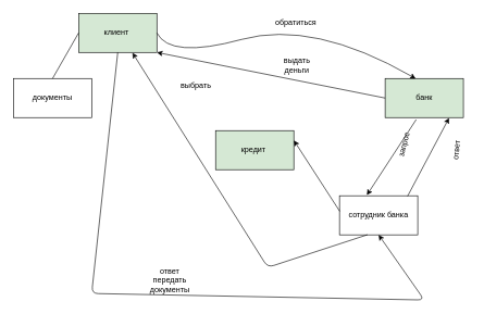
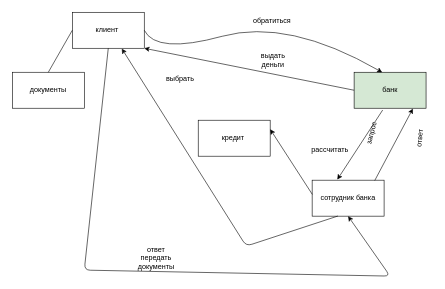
  <mxCell id="0" />
  <mxCell id="1" parent="0" />
- <mxCell id="2" value="клиент&amp;nbsp;" style="rounded=0;whiteSpace=wrap;html=1;fillColor=#d5e8d4;" parent="1" vertex="1"><mxGeometry x="120" y="20" width="120" height="60" as="geometry" /></mxCell>
+ <mxCell id="2" value="клиент&amp;nbsp;" style="rounded=0;whiteSpace=wrap;html=1;" parent="1" vertex="1"><mxGeometry x="120" y="20" width="120" height="60" as="geometry" /></mxCell>
  <mxCell id="3" value="банк" style="rounded=0;whiteSpace=wrap;html=1;fillColor=#d5e8d4;" parent="1" vertex="1"><mxGeometry x="590" y="120" width="120" height="60" as="geometry" /></mxCell>
- <mxCell id="4" value="кредит&amp;nbsp;" style="rounded=0;whiteSpace=wrap;html=1;fillColor=#d5e8d4;" parent="1" vertex="1"><mxGeometry x="330" y="200" width="120" height="60" as="geometry" /></mxCell>
+ <mxCell id="4" value="кредит&amp;nbsp;" style="rounded=0;whiteSpace=wrap;html=1;" parent="1" vertex="1"><mxGeometry x="330" y="200" width="120" height="60" as="geometry" /></mxCell>
  <mxCell id="5" value="сотрудник банка" style="rounded=0;whiteSpace=wrap;html=1;" parent="1" vertex="1"><mxGeometry x="520" y="300" width="120" height="60" as="geometry" /></mxCell>
  <mxCell id="6" value="документы" style="rounded=0;whiteSpace=wrap;html=1;" parent="1" vertex="1"><mxGeometry x="20" y="120" width="120" height="60" as="geometry" /></mxCell>
  <mxCell id="7" value="" style="curved=1;endArrow=classic;html=1;entryX=0.39;entryY=0.003;entryDx=0;entryDy=0;entryPerimeter=0;exitX=1;exitY=0.5;exitDx=0;exitDy=0;" parent="1" source="2" target="3" edge="1"><mxGeometry width="50" height="50" relative="1" as="geometry"><mxPoint x="300" y="100" as="sourcePoint" /><mxPoint x="350" y="50" as="targetPoint" /><Array as="points"><mxPoint x="260" y="90" /><mxPoint x="480" y="30" /></Array></mxGeometry></mxCell>
  <mxCell id="8" value="обратиться&amp;nbsp;" style="text;html=1;strokeColor=none;fillColor=none;align=center;verticalAlign=middle;whiteSpace=wrap;rounded=0;" parent="1" vertex="1"><mxGeometry x="385" y="30" width="140" height="10" as="geometry" /></mxCell>
  <mxCell id="9" value="" style="endArrow=classic;html=1;exitX=0.003;exitY=0.397;exitDx=0;exitDy=0;exitPerimeter=0;entryX=1;entryY=0.25;entryDx=0;entryDy=0;" parent="1" source="5" target="4" edge="1"><mxGeometry width="50" height="50" relative="1" as="geometry"><mxPoint x="520" y="410" as="sourcePoint" /><mxPoint x="570" y="360" as="targetPoint" /></mxGeometry></mxCell>
+ <mxCell id="10" value="рассчитать" style="text;html=1;strokeColor=none;fillColor=none;align=center;verticalAlign=middle;whiteSpace=wrap;rounded=0;" parent="1" vertex="1"><mxGeometry x="530" y="240" width="40" height="20" as="geometry" /></mxCell>
  <mxCell id="11" value="ответ&lt;br&gt;передать&lt;br&gt;документы" style="text;html=1;strokeColor=none;fillColor=none;align=center;verticalAlign=middle;whiteSpace=wrap;rounded=0;" parent="1" vertex="1"><mxGeometry x="240" y="420" width="40" height="20" as="geometry" /></mxCell>
  <mxCell id="12" value="выбрать" style="text;html=1;strokeColor=none;fillColor=none;align=center;verticalAlign=middle;whiteSpace=wrap;rounded=0;" parent="1" vertex="1"><mxGeometry x="280" y="130" width="40" as="geometry" /></mxCell>
  <mxCell id="13" value="" style="endArrow=classic;html=1;entryX=1;entryY=1;entryDx=0;entryDy=0;exitX=0;exitY=0.5;exitDx=0;exitDy=0;" parent="1" source="3" target="2" edge="1"><mxGeometry width="50" height="50" relative="1" as="geometry"><mxPoint x="550" y="180" as="sourcePoint" /><mxPoint x="600" y="130" as="targetPoint" /></mxGeometry></mxCell>
  <mxCell id="14" value="выдать деньги" style="text;html=1;strokeColor=none;fillColor=none;align=center;verticalAlign=middle;whiteSpace=wrap;rounded=0;" parent="1" vertex="1"><mxGeometry x="430" y="80" width="50" height="40" as="geometry" /></mxCell>
  <mxCell id="15" value="" style="endArrow=none;html=1;entryX=0;entryY=0.5;entryDx=0;entryDy=0;exitX=0.5;exitY=0;exitDx=0;exitDy=0;" edge="1" parent="1" source="6" target="2"><mxGeometry width="50" height="50" relative="1" as="geometry"><mxPoint x="20" y="100" as="sourcePoint" /><mxPoint x="110" y="50" as="targetPoint" /></mxGeometry></mxCell>
  <mxCell id="16" value="" style="endArrow=classic;html=1;entryX=0.817;entryY=1.01;entryDx=0;entryDy=0;entryPerimeter=0;exitX=0.87;exitY=0.01;exitDx=0;exitDy=0;exitPerimeter=0;" edge="1" parent="1" source="5" target="3"><mxGeometry width="50" height="50" relative="1" as="geometry"><mxPoint x="660" y="320" as="sourcePoint" /><mxPoint x="710" y="270" as="targetPoint" /></mxGeometry></mxCell>
  <mxCell id="17" value="" style="endArrow=classic;html=1;entryX=0.35;entryY=-0.017;entryDx=0;entryDy=0;entryPerimeter=0;exitX=0.397;exitY=1.05;exitDx=0;exitDy=0;exitPerimeter=0;" edge="1" parent="1" source="3" target="5"><mxGeometry width="50" height="50" relative="1" as="geometry"><mxPoint x="560" y="240" as="sourcePoint" /><mxPoint x="610" y="190" as="targetPoint" /></mxGeometry></mxCell>
  <mxCell id="18" value="запрос&amp;nbsp;" style="text;html=1;strokeColor=none;fillColor=none;align=center;verticalAlign=middle;whiteSpace=wrap;rounded=0;rotation=-75;" vertex="1" parent="1"><mxGeometry x="600" y="210" width="40" height="20" as="geometry" /></mxCell>
  <mxCell id="19" value="ответ" style="text;html=1;strokeColor=none;fillColor=none;align=center;verticalAlign=middle;whiteSpace=wrap;rounded=0;rotation=-85;" vertex="1" parent="1"><mxGeometry x="680" y="220" width="40" height="20" as="geometry" /></mxCell>
  <mxCell id="20" value="" style="endArrow=classic;html=1;exitX=0.5;exitY=1;exitDx=0;exitDy=0;entryX=0.5;entryY=1;entryDx=0;entryDy=0;" edge="1" parent="1" source="2" target="5"><mxGeometry width="50" height="50" relative="1" as="geometry"><mxPoint x="180" y="340" as="sourcePoint" /><mxPoint x="590" y="430" as="targetPoint" /><Array as="points"><mxPoint x="140" y="450" /><mxPoint x="650" y="460" /></Array></mxGeometry></mxCell>
  <mxCell id="21" value="" style="endArrow=classic;html=1;entryX=0.688;entryY=1.01;entryDx=0;entryDy=0;entryPerimeter=0;exitX=0.358;exitY=0.997;exitDx=0;exitDy=0;exitPerimeter=0;" edge="1" parent="1" source="5" target="2"><mxGeometry width="50" height="50" relative="1" as="geometry"><mxPoint x="170" y="220" as="sourcePoint" /><mxPoint x="220" y="170" as="targetPoint" /><Array as="points"><mxPoint x="410" y="410" /></Array></mxGeometry></mxCell>
